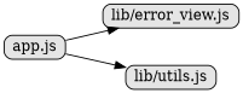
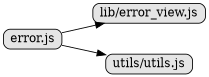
  digraph {
    compound=true
    fixedsize=true
    nodesep=0.5
    rankdir=LR
    node [concentrate=true fillcolor="#E5E5E5" shape=box style="rounded,filled"]
-   "app.js" [height=0 width=0]
+   "app.js" [height=0 width=0 label="error.js"]
    "lib/error_view.js" [height=0 width=0]
-   "lib/utils.js" [height=0 width=0]
+   "lib/utils.js" [height=0 width=0 label="utils/utils.js"]
    "app.js" -> "lib/error_view.js"
    "app.js" -> "lib/utils.js"
  }
